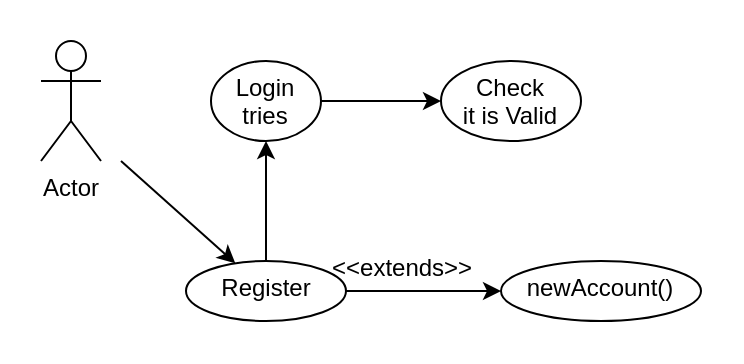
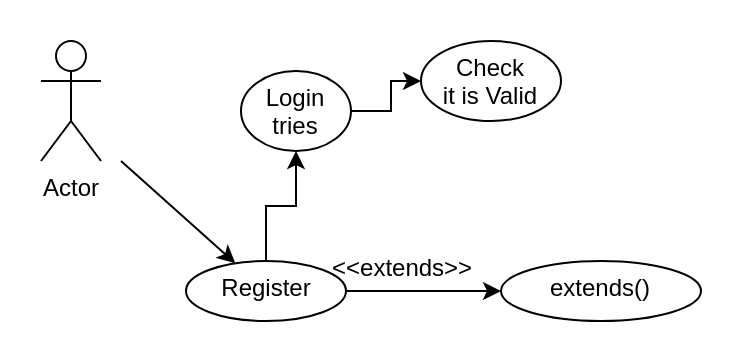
  <mxCell id="0" />
  <mxCell id="1" parent="0" />
  <mxCell id="2" value="" style="rounded=0;orthogonalLoop=1;jettySize=auto;html=1;" edge="1" parent="1" target="8"><mxGeometry relative="1" as="geometry"><mxPoint x="60" y="80" as="sourcePoint" /></mxGeometry></mxCell>
  <mxCell id="3" value="Actor" style="shape=umlActor;verticalLabelPosition=bottom;verticalAlign=top;html=1;" vertex="1" parent="1"><mxGeometry x="20" y="20" width="30" height="60" as="geometry" /></mxCell>
  <mxCell id="4" value="" style="edgeStyle=orthogonalEdgeStyle;rounded=0;orthogonalLoop=1;jettySize=auto;html=1;" edge="1" parent="1" source="5" target="11"><mxGeometry relative="1" as="geometry" /></mxCell>
- <mxCell id="5" value="&lt;div style=&quot;&quot;&gt;&lt;span style=&quot;background-color: initial;&quot;&gt;Login&lt;br&gt;tries&lt;/span&gt;&lt;/div&gt;" style="ellipse;whiteSpace=wrap;html=1;verticalAlign=top;align=center;" vertex="1" parent="1"><mxGeometry x="105" y="30" width="55" height="40" as="geometry" /></mxCell>
+ <mxCell id="5" value="&lt;div style=&quot;&quot;&gt;&lt;span style=&quot;background-color: initial;&quot;&gt;Login&lt;br&gt;tries&lt;/span&gt;&lt;/div&gt;" style="ellipse;whiteSpace=wrap;html=1;verticalAlign=top;align=center;" vertex="1" parent="1"><mxGeometry x="120" y="35" width="55" height="40" as="geometry" /></mxCell>
  <mxCell id="6" value="" style="edgeStyle=orthogonalEdgeStyle;rounded=0;orthogonalLoop=1;jettySize=auto;html=1;" edge="1" parent="1" source="8" target="9"><mxGeometry relative="1" as="geometry" /></mxCell>
  <mxCell id="7" value="" style="edgeStyle=orthogonalEdgeStyle;rounded=0;orthogonalLoop=1;jettySize=auto;html=1;" edge="1" parent="1" source="8" target="5"><mxGeometry relative="1" as="geometry" /></mxCell>
  <mxCell id="8" value="Register" style="ellipse;whiteSpace=wrap;html=1;verticalAlign=top;" vertex="1" parent="1"><mxGeometry x="92.5" y="130" width="80" height="30" as="geometry" /></mxCell>
- <mxCell id="9" value="newAccount()" style="ellipse;whiteSpace=wrap;html=1;verticalAlign=top;" vertex="1" parent="1"><mxGeometry x="250" y="130" width="100" height="30" as="geometry" /></mxCell>
+ <mxCell id="9" value="extends()" style="ellipse;whiteSpace=wrap;html=1;verticalAlign=top;" vertex="1" parent="1"><mxGeometry x="250" y="130" width="100" height="30" as="geometry" /></mxCell>
  <mxCell id="10" value="&amp;lt;&amp;lt;extends&amp;gt;&amp;gt;" style="text;strokeColor=none;fillColor=none;align=left;verticalAlign=top;spacingLeft=4;spacingRight=4;overflow=hidden;rotatable=0;points=[[0,0.5],[1,0.5]];portConstraint=eastwest;whiteSpace=wrap;html=1;" vertex="1" parent="1"><mxGeometry x="160" y="120" width="100" height="26" as="geometry" /></mxCell>
- <mxCell id="11" value="&lt;div style=&quot;&quot;&gt;Check&lt;br&gt;it is Valid&lt;/div&gt;" style="ellipse;whiteSpace=wrap;html=1;verticalAlign=top;align=center;" vertex="1" parent="1"><mxGeometry x="220" y="30" width="70" height="40" as="geometry" /></mxCell>
+ <mxCell id="11" value="&lt;div style=&quot;&quot;&gt;Check&lt;br&gt;it is Valid&lt;/div&gt;" style="ellipse;whiteSpace=wrap;html=1;verticalAlign=top;align=center;" vertex="1" parent="1"><mxGeometry x="210" y="20" width="70" height="40" as="geometry" /></mxCell>
